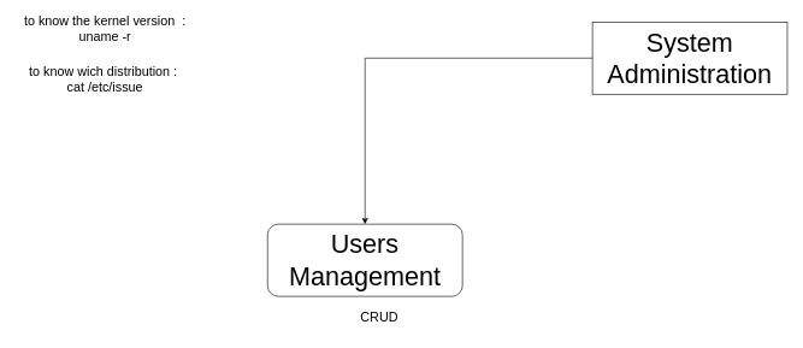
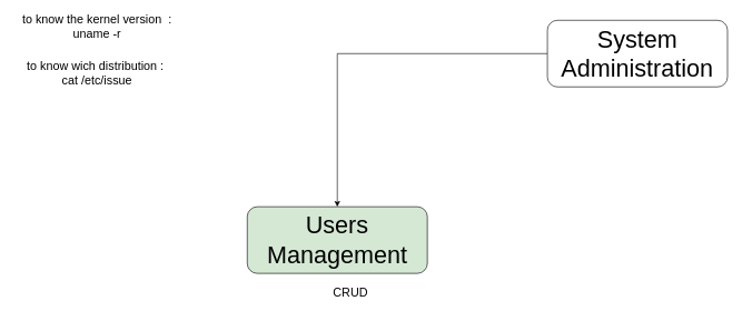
  <mxCell id="0" />
  <mxCell id="1" parent="0" />
  <mxCell id="2" style="edgeStyle=orthogonalEdgeStyle;rounded=0;orthogonalLoop=1;jettySize=auto;html=1;" parent="1" source="3" target="4" edge="1"><mxGeometry relative="1" as="geometry"><mxPoint y="280" as="targetPoint" x="530" /></mxGeometry></mxCell>
- <mxCell id="3" value="&lt;font style=&quot;font-size: 36px;&quot;&gt;System Administration&lt;/font&gt;" style="whiteSpace=wrap;html=1;rounded=0;" parent="1" vertex="1"><mxGeometry x="820" width="270" height="100" as="geometry" y="30" /></mxCell>
- <mxCell id="4" value="&lt;font style=&quot;font-size: 36px;&quot;&gt;Users Management&lt;/font&gt;" style="rounded=1;whiteSpace=wrap;html=1;" parent="1" vertex="1"><mxGeometry x="370" y="310" width="270" height="100" as="geometry" /></mxCell>
+ <mxCell id="3" value="&lt;font style=&quot;font-size: 36px;&quot;&gt;System Administration&lt;/font&gt;" style="rounded=1;whiteSpace=wrap;html=1;" parent="1" vertex="1"><mxGeometry x="820" width="270" height="100" as="geometry" y="30" /></mxCell>
+ <mxCell id="4" value="&lt;font style=&quot;font-size: 36px;&quot;&gt;Users Management&lt;/font&gt;" style="rounded=1;whiteSpace=wrap;html=1;fillColor=#d5e8d4;" parent="1" vertex="1"><mxGeometry x="370" y="310" width="270" height="100" as="geometry" /></mxCell>
  <mxCell id="5" value="&lt;font style=&quot;font-size: 18px;&quot;&gt;to know the kernel version&amp;nbsp; : uname -r&lt;/font&gt;" style="text;strokeColor=none;align=center;fillColor=none;html=1;verticalAlign=middle;whiteSpace=wrap;rounded=0;" parent="1" vertex="1"><mxGeometry x="20" y="20" width="250" height="40" as="geometry" /></mxCell>
  <mxCell id="6" value="&lt;font style=&quot;font-size: 18px;&quot;&gt;to know wich distribution :&amp;nbsp;&lt;/font&gt;&lt;div&gt;&lt;font style=&quot;font-size: 18px;&quot;&gt;cat /etc/issue&lt;/font&gt;&lt;/div&gt;" style="text;strokeColor=none;align=center;fillColor=none;html=1;verticalAlign=middle;whiteSpace=wrap;rounded=0;" parent="1" vertex="1"><mxGeometry x="20" y="90" width="250" height="40" as="geometry" /></mxCell>
  <mxCell id="7" value="&lt;span style=&quot;font-size: 18px;&quot;&gt;CRUD&lt;/span&gt;" style="text;strokeColor=none;align=center;fillColor=none;html=1;verticalAlign=middle;whiteSpace=wrap;rounded=0;" parent="1" vertex="1"><mxGeometry x="400" y="420" width="250" height="40" as="geometry" /></mxCell>
